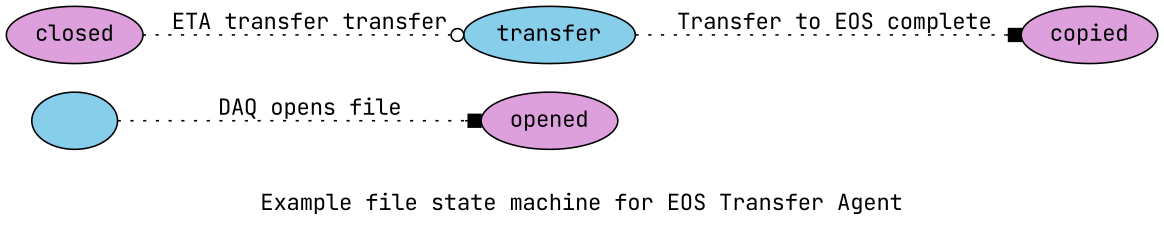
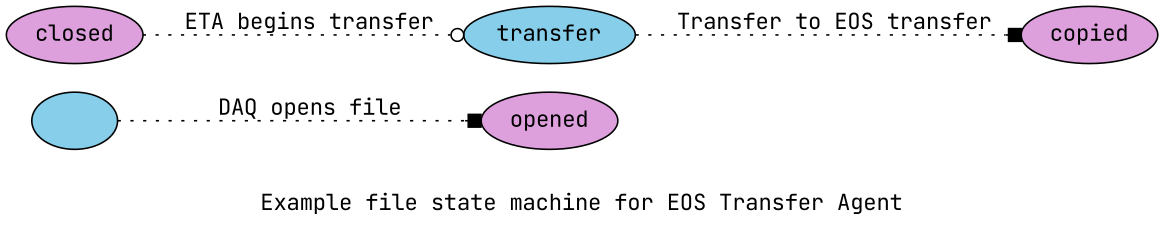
  digraph {
    fontname="JetBrains Mono"
    label="Example file state machine for EOS Transfer Agent"
    rankdir=LR
    node [fillcolor=plum fontname="JetBrains Mono" style=filled]
    edge [arrowhead=box fontname="JetBrains Mono" style=dotted]
    "" [fillcolor=skyblue]
    opened
    transfer [fillcolor=skyblue]
    closed
    copied
    "" -> opened [label=" DAQ opens file"]
-   transfer -> copied [label=" Transfer to EOS complete"]
-   closed -> transfer [arrowhead=odot label=" ETA transfer transfer"]
+   transfer -> copied [label=" Transfer to EOS transfer"]
+   closed -> transfer [arrowhead=odot label=" ETA begins transfer"]
  }
